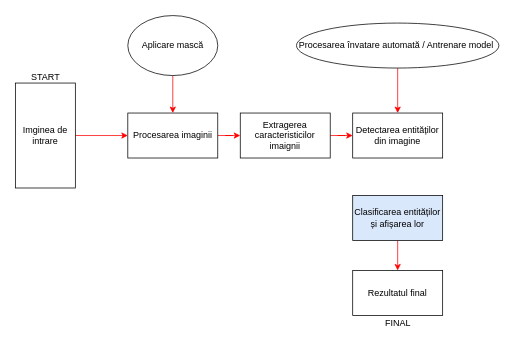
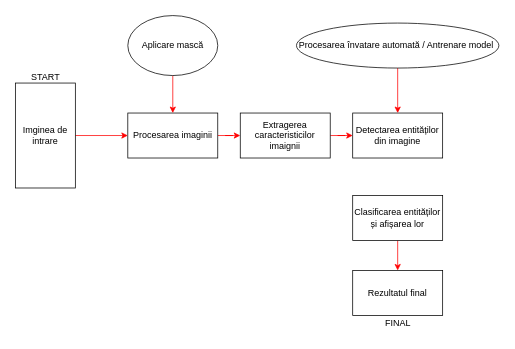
  <mxCell id="0" />
  <mxCell id="1" parent="0" />
  <mxCell id="2" value="" style="edgeStyle=orthogonalEdgeStyle;rounded=0;orthogonalLoop=1;jettySize=auto;html=1;fontColor=#FFFFFF;strokeColor=#FF0000;" edge="1" parent="1" source="3" target="5"><mxGeometry relative="1" as="geometry" /></mxCell>
  <mxCell id="3" value="Imginea de intrare&lt;br&gt;" style="rounded=0;whiteSpace=wrap;html=1;" vertex="1" parent="1"><mxGeometry x="20" y="110" width="80" height="140" as="geometry" /></mxCell>
  <mxCell id="4" value="" style="edgeStyle=orthogonalEdgeStyle;rounded=0;orthogonalLoop=1;jettySize=auto;html=1;strokeColor=#FF0000;" edge="1" parent="1" source="5" target="7"><mxGeometry relative="1" as="geometry" /></mxCell>
  <mxCell id="5" value="Procesarea imaginii" style="rounded=0;whiteSpace=wrap;html=1;" vertex="1" parent="1"><mxGeometry x="170" y="150" width="120" height="60" as="geometry" /></mxCell>
  <mxCell id="6" value="" style="edgeStyle=orthogonalEdgeStyle;rounded=0;orthogonalLoop=1;jettySize=auto;html=1;strokeColor=#FF0000;" edge="1" parent="1" source="7" target="8"><mxGeometry relative="1" as="geometry" /></mxCell>
  <mxCell id="7" value="Extragerea&lt;br&gt;caracteristicilor&lt;br&gt;imaignii" style="rounded=0;whiteSpace=wrap;html=1;" vertex="1" parent="1"><mxGeometry x="320" y="150" width="120" height="60" as="geometry" /></mxCell>
  <mxCell id="8" value="Detectarea entităților&lt;br&gt;din imagine" style="rounded=0;whiteSpace=wrap;html=1;" vertex="1" parent="1"><mxGeometry x="470" y="150" width="120" height="60" as="geometry" /></mxCell>
  <mxCell id="9" value="" style="edgeStyle=orthogonalEdgeStyle;rounded=0;orthogonalLoop=1;jettySize=auto;html=1;strokeColor=#FF0000;" edge="1" parent="1" source="10" target="8"><mxGeometry relative="1" as="geometry" /></mxCell>
  <mxCell id="10" value="Procesarea învatare automată / Antrenare model&amp;nbsp;" style="ellipse;whiteSpace=wrap;html=1;" vertex="1" parent="1"><mxGeometry x="395" y="30" width="270" height="60" as="geometry" /></mxCell>
  <mxCell id="11" value="" style="edgeStyle=orthogonalEdgeStyle;rounded=0;orthogonalLoop=1;jettySize=auto;html=1;strokeColor=#FF0000;" edge="1" parent="1" source="12" target="5"><mxGeometry relative="1" as="geometry" /></mxCell>
  <mxCell id="12" value="Aplicare mască" style="ellipse;whiteSpace=wrap;html=1;" vertex="1" parent="1"><mxGeometry x="170" y="20" width="120" height="80" as="geometry" /></mxCell>
  <mxCell id="13" value="" style="edgeStyle=orthogonalEdgeStyle;rounded=0;orthogonalLoop=1;jettySize=auto;html=1;strokeColor=#FF0000;" edge="1" parent="1" source="14" target="15"><mxGeometry relative="1" as="geometry" /></mxCell>
- <mxCell id="14" value="Clasificarea entităților&lt;br&gt;și afișarea lor" style="rounded=0;whiteSpace=wrap;html=1;fillColor=#dae8fc;" vertex="1" parent="1"><mxGeometry x="470" y="260" width="120" height="60" as="geometry" /></mxCell>
+ <mxCell id="14" value="Clasificarea entităților&lt;br&gt;și afișarea lor" style="rounded=0;whiteSpace=wrap;html=1;" vertex="1" parent="1"><mxGeometry x="470" y="260" width="120" height="60" as="geometry" /></mxCell>
  <mxCell id="15" value="Rezultatul final" style="rounded=0;whiteSpace=wrap;html=1;" vertex="1" parent="1"><mxGeometry x="470" y="360" width="120" height="60" as="geometry" /></mxCell>
  <mxCell id="16" value="&lt;font color=&quot;#000000&quot;&gt;START&lt;/font&gt;" style="text;html=1;align=center;verticalAlign=middle;resizable=0;points=[];autosize=1;strokeColor=none;fillColor=none;" vertex="1" parent="1"><mxGeometry x="32" y="90" width="56" height="26" as="geometry" /></mxCell>
  <mxCell id="17" value="&lt;font color=&quot;#000000&quot;&gt;FINAL&lt;/font&gt;" style="text;html=1;align=center;verticalAlign=middle;resizable=0;points=[];autosize=1;strokeColor=none;fillColor=none;" vertex="1" parent="1"><mxGeometry x="504" y="417" width="52" height="26" as="geometry" /></mxCell>
